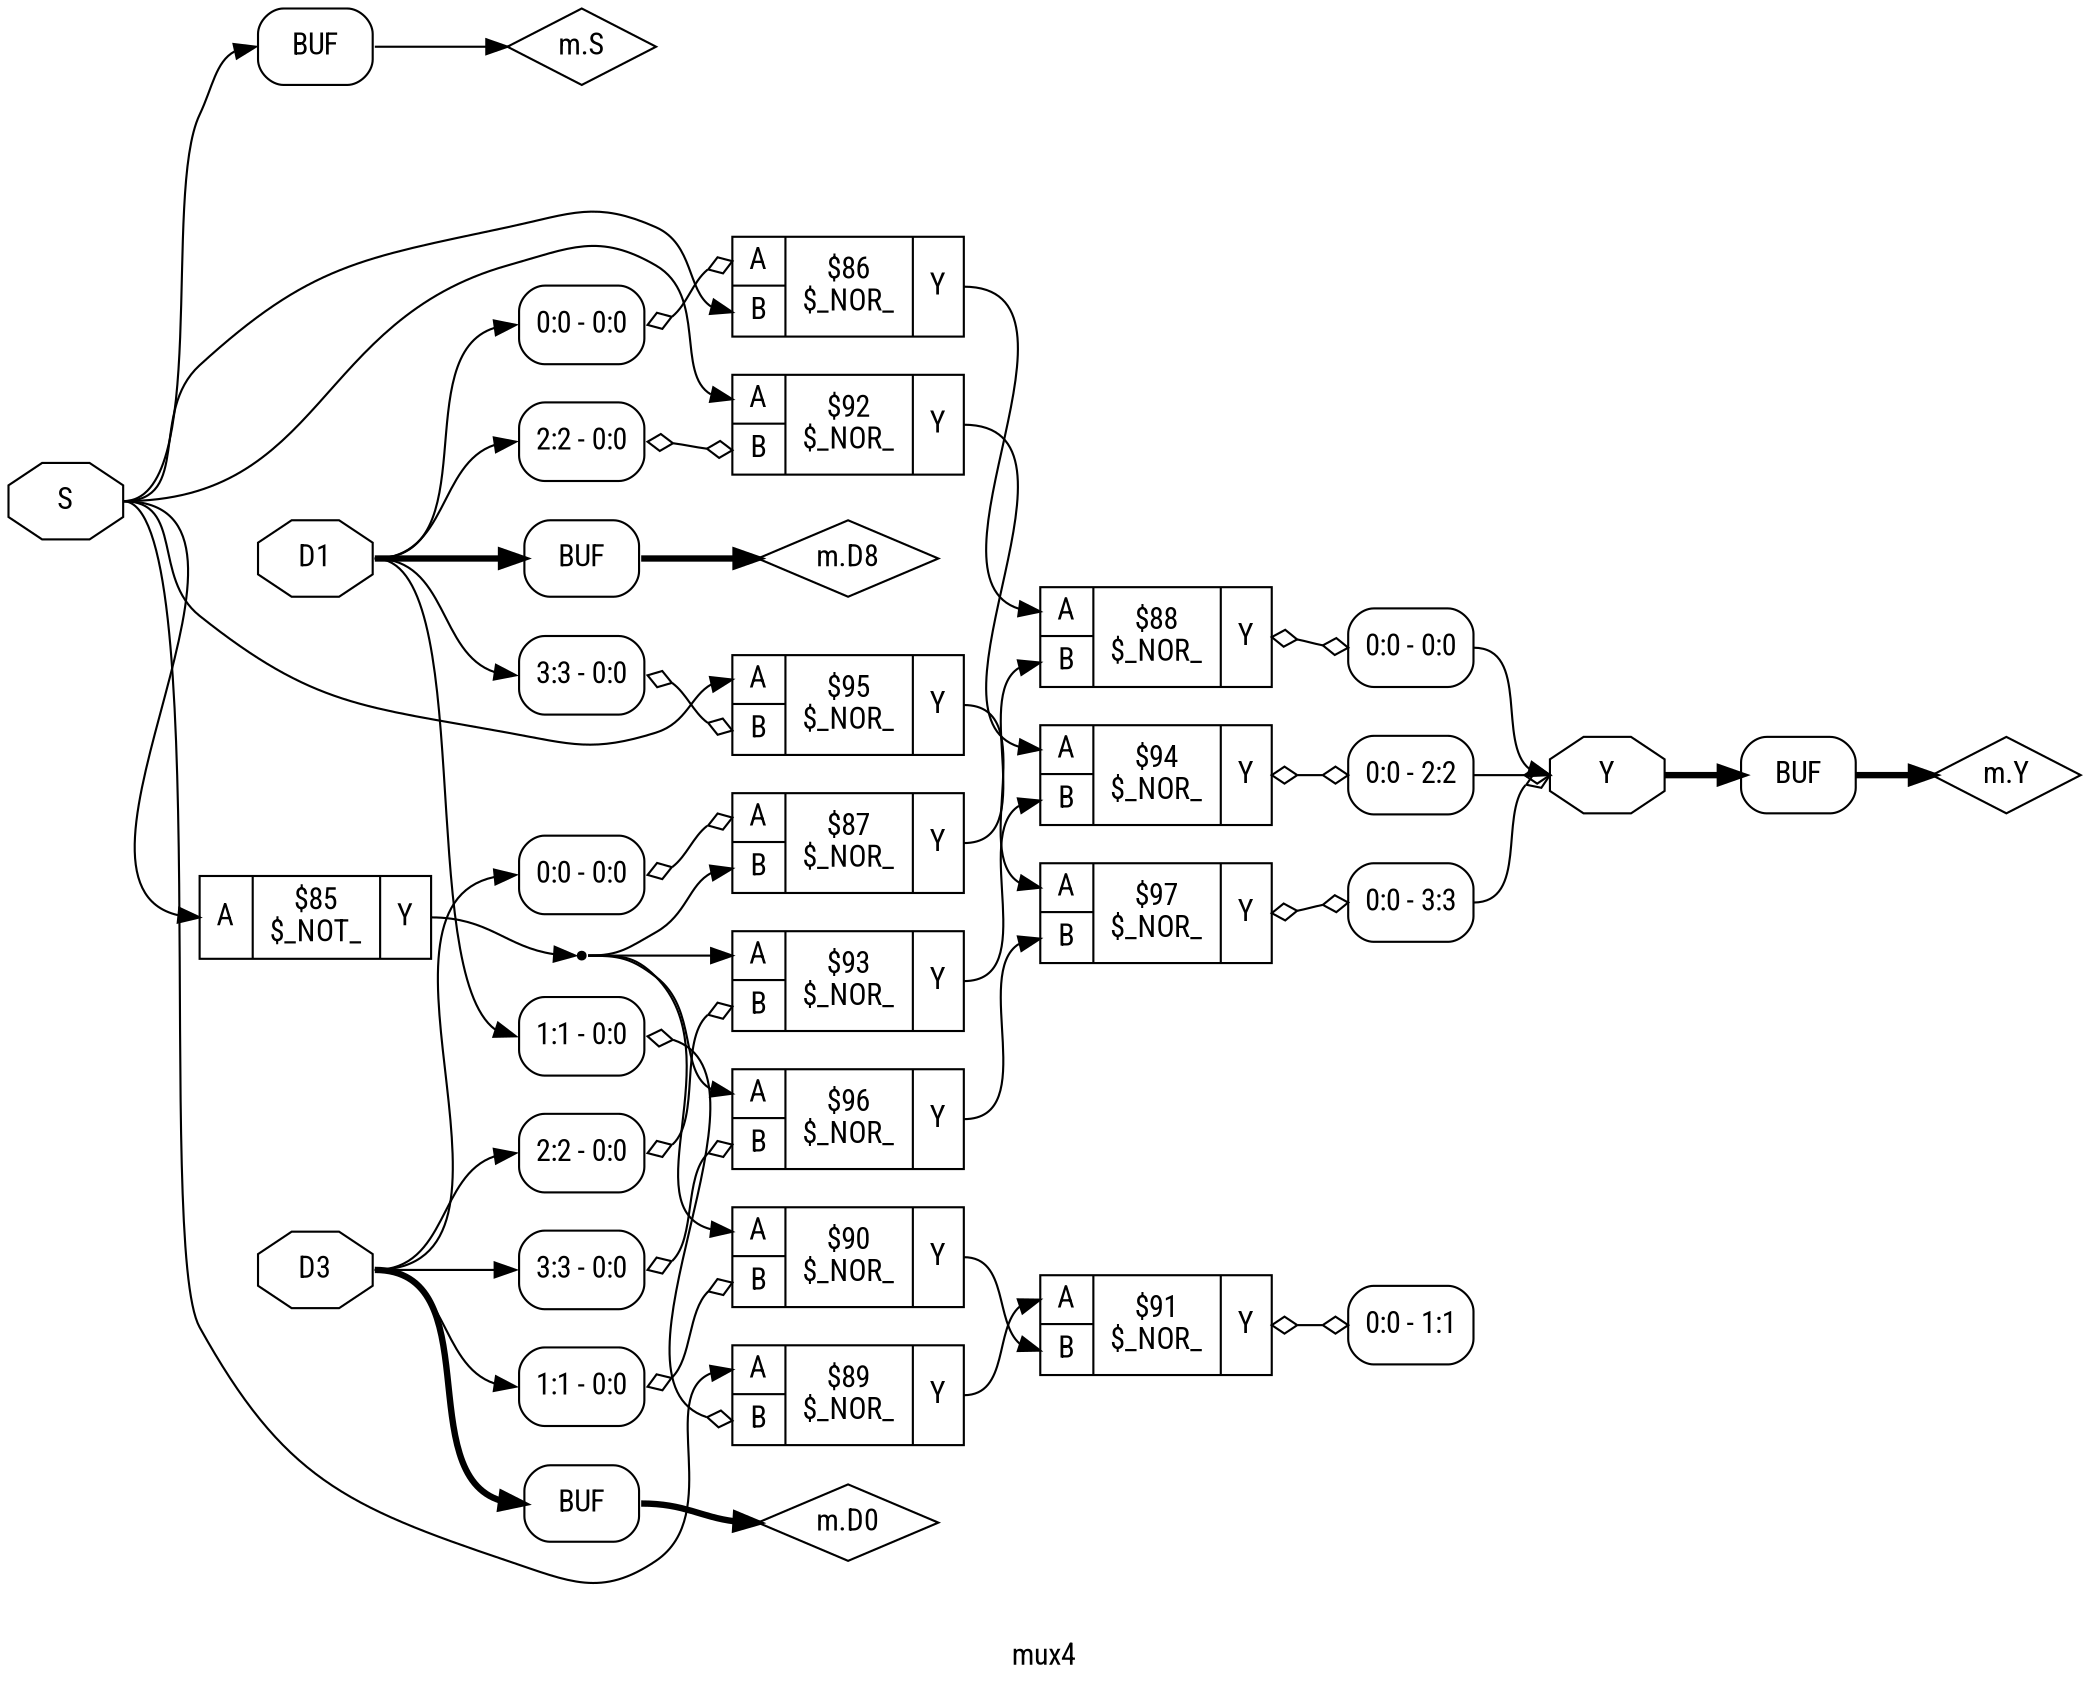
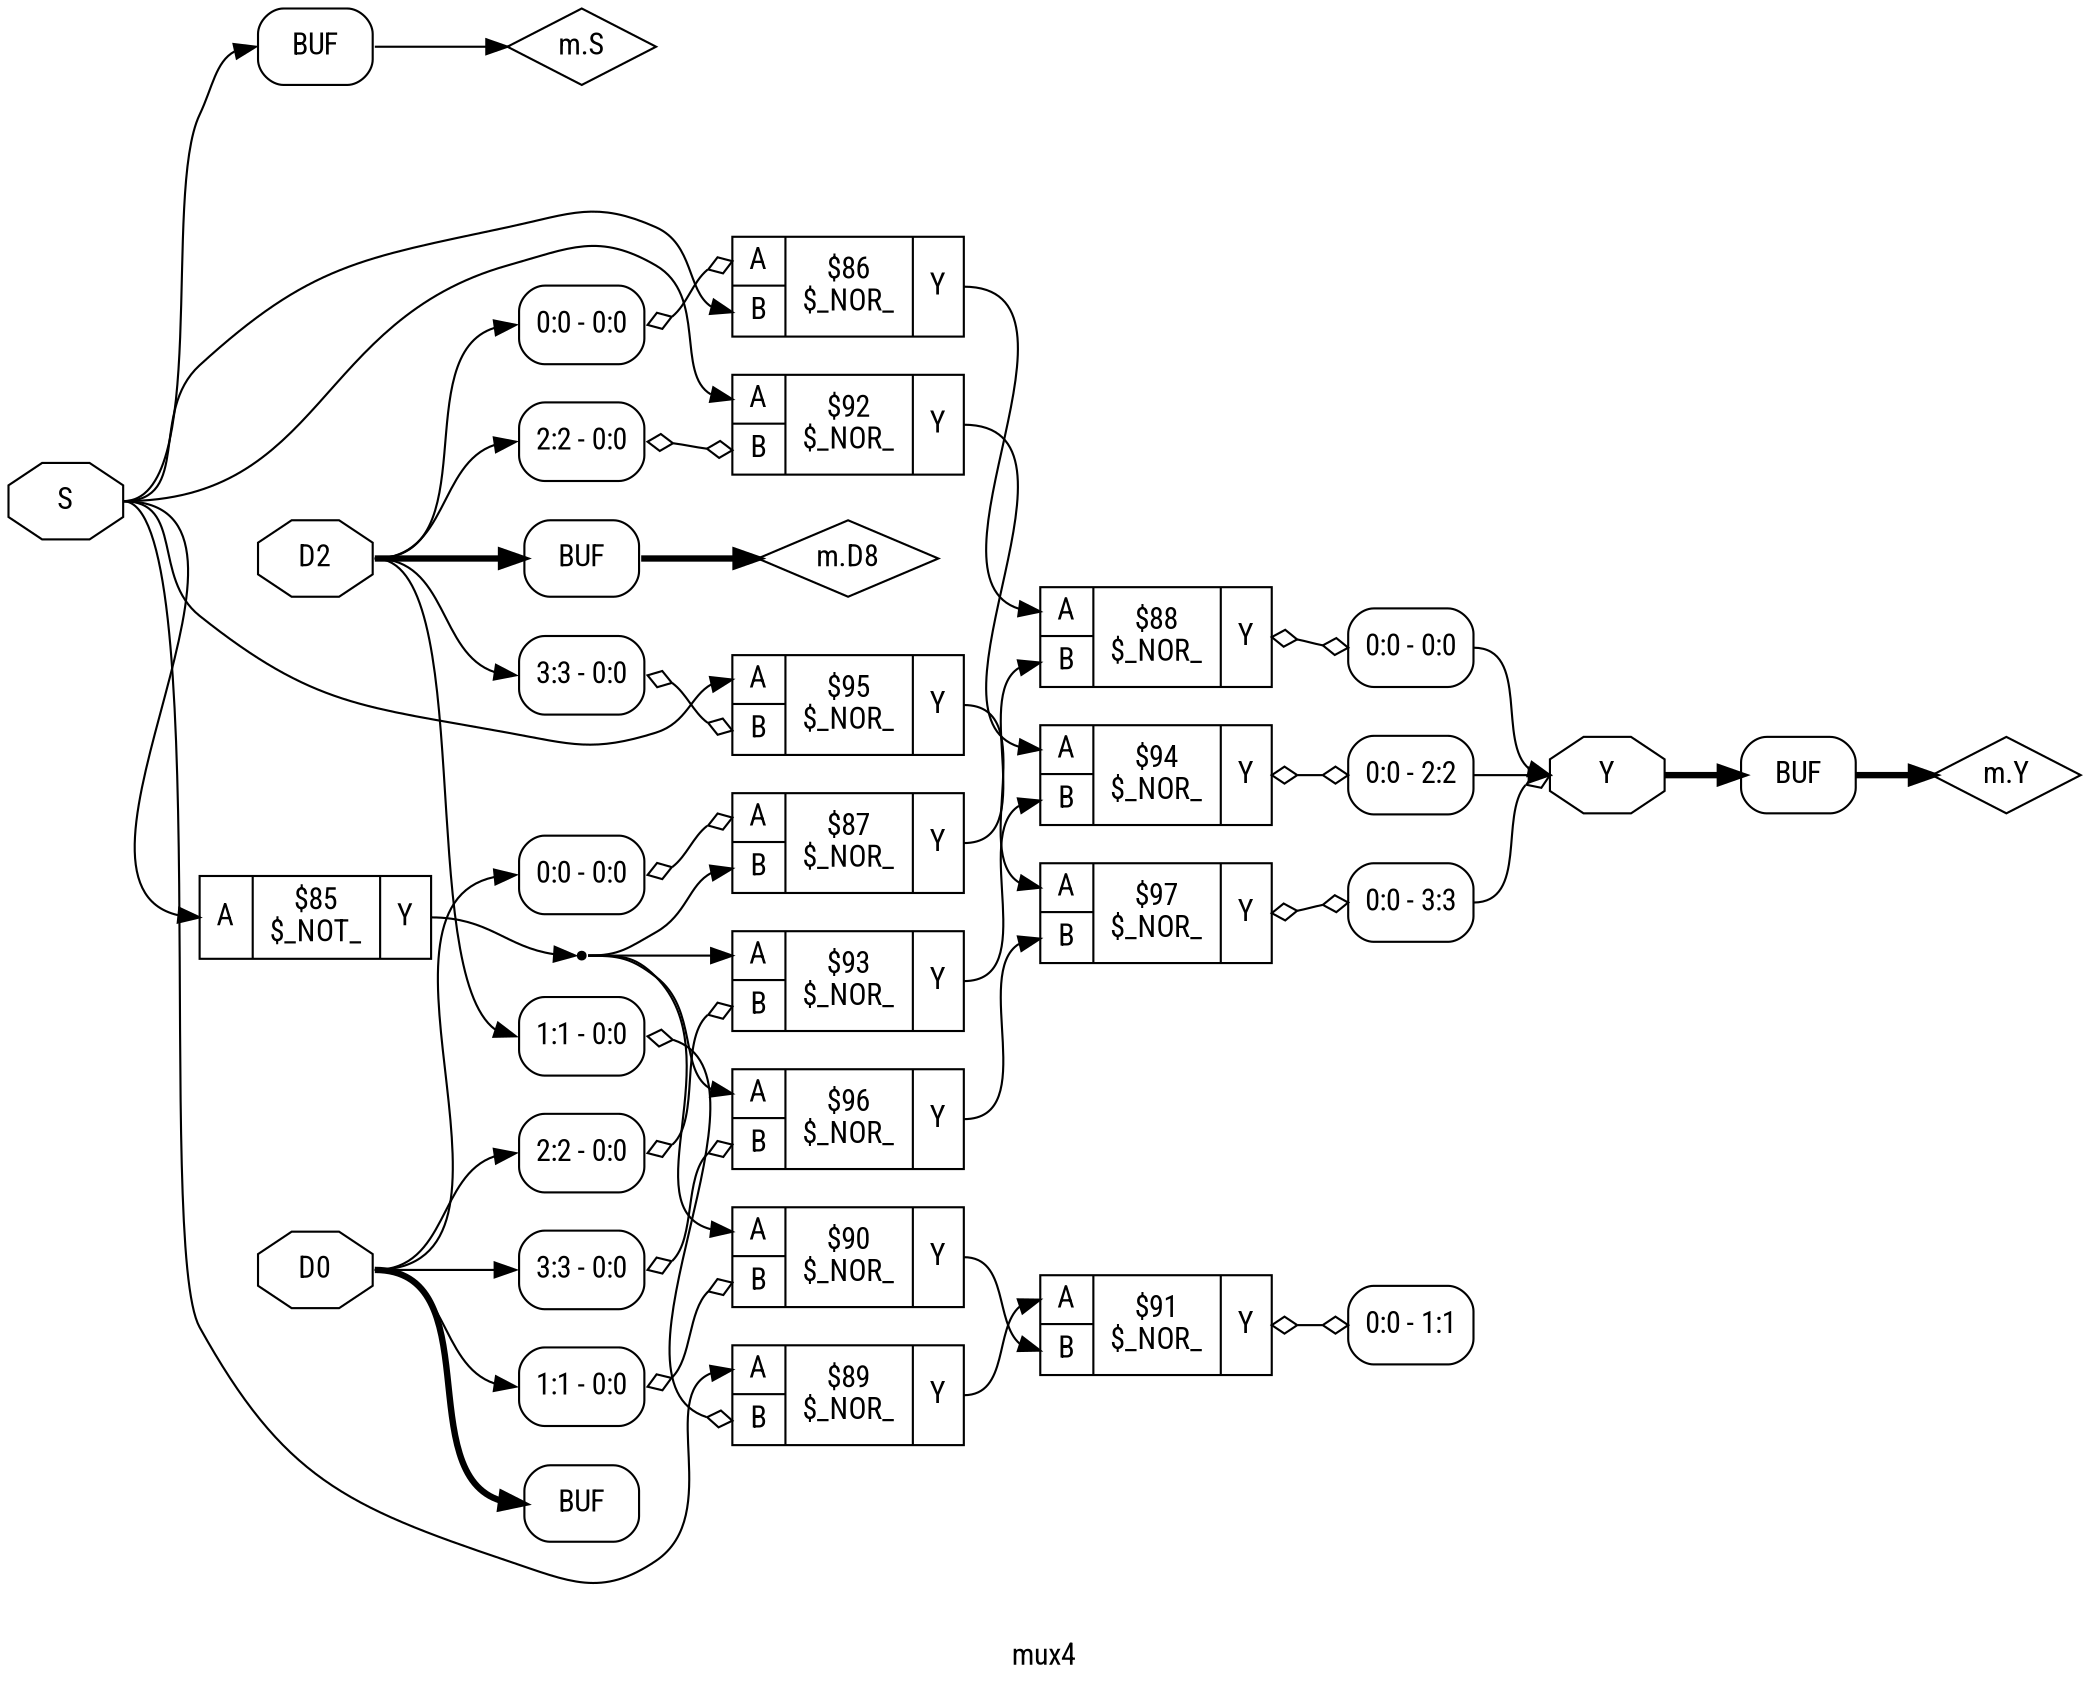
  digraph {
    fontname="Roboto Condensed"
    label=mux4
    rankdir=LR
    remincross=true
    node [fontname="Roboto Condensed" shape=record]
    edge [color=black fontname="Roboto Condensed" headport="p18:w" tailport=e]
-   n10 [color=black fontcolor=black label=D3 shape=octagon]
+   n10 [color=black fontcolor=black label=D0 shape=octagon]
    x1 [label="<s0> 0:0 - 0:0 " style=rounded]
    x4 [label="<s0> 1:1 - 0:0 " style=rounded]
    x7 [label="<s0> 2:2 - 0:0 " style=rounded]
    x10 [label="<s0> 3:3 - 0:0 " style=rounded]
    x12 [label=BUF shape=box style=rounded]
    c22 [label="{{<p18> A|<p20> B}|$87\n$_NOR_|{<p13> Y}}"]
    c25 [label="{{<p18> A|<p20> B}|$90\n$_NOR_|{<p13> Y}}"]
    c28 [label="{{<p18> A|<p20> B}|$93\n$_NOR_|{<p13> Y}}"]
    c31 [label="{{<p18> A|<p20> B}|$96\n$_NOR_|{<p13> Y}}"]
-   n14 [color=black fontcolor=black label="m.D0" shape=diamond]
-   n11 [color=black fontcolor=black label=D1 shape=octagon]
+   n11 [color=black fontcolor=black label=D2 shape=octagon]
    x0 [label="<s0> 0:0 - 0:0 " style=rounded]
    x3 [label="<s0> 1:1 - 0:0 " style=rounded]
    x6 [label="<s0> 2:2 - 0:0 " style=rounded]
    x9 [label="<s0> 3:3 - 0:0 " style=rounded]
    x13 [label=BUF shape=box style=rounded]
    c21 [label="{{<p18> A|<p20> B}|$86\n$_NOR_|{<p13> Y}}"]
    c24 [label="{{<p18> A|<p20> B}|$89\n$_NOR_|{<p13> Y}}"]
    c27 [label="{{<p18> A|<p20> B}|$92\n$_NOR_|{<p13> Y}}"]
    c30 [label="{{<p18> A|<p20> B}|$95\n$_NOR_|{<p13> Y}}"]
    n15 [color=black fontcolor=black label="m.D8" shape=diamond]
    n12 [color=black fontcolor=black label=S shape=octagon]
    c19 [label="{{<p18> A}|$85\n$_NOT_|{<p13> Y}}"]
    x14 [label=BUF shape=box style=rounded]
    n1 [shape=point]
    c23 [label="{{<p18> A|<p20> B}|$88\n$_NOR_|{<p13> Y}}"]
    c26 [label="{{<p18> A|<p20> B}|$91\n$_NOR_|{<p13> Y}}"]
    c29 [label="{{<p18> A|<p20> B}|$94\n$_NOR_|{<p13> Y}}"]
    c32 [label="{{<p18> A|<p20> B}|$97\n$_NOR_|{<p13> Y}}"]
    n16 [color=black fontcolor=black label="m.S" shape=diamond]
    n13 [color=black fontcolor=black label=Y shape=octagon]
    x15 [label=BUF shape=box style=rounded]
    n17 [color=black fontcolor=black label="m.Y" shape=diamond]
    x2 [label="<s0> 0:0 - 0:0 " style=rounded]
    x5 [label="<s0> 0:0 - 1:1 " style=rounded]
    x8 [label="<s0> 0:0 - 2:2 " style=rounded]
    x11 [label="<s0> 0:0 - 3:3 " style=rounded]
    n10 -> x1 [headport="s0:w"]
    n10 -> x4 [headport="s0:w"]
    n10 -> x7 [headport="s0:w"]
    n10 -> x10 [headport="s0:w"]
    n10 -> x12 [headport="w:w" style="setlinewidth(3)"]
    x1 -> c22 [arrowhead=odiamond arrowtail=odiamond dir=both]
    x4 -> c25 [arrowhead=odiamond arrowtail=odiamond dir=both headport="p20:w"]
    x7 -> c28 [arrowhead=odiamond arrowtail=odiamond dir=both headport="p20:w"]
    x10 -> c31 [arrowhead=odiamond arrowtail=odiamond dir=both headport="p20:w"]
-   x12 -> n14 [headport=w style="setlinewidth(3)" tailport="e:e"]
    c22 -> c23 [headport="p20:w" tailport="p13:e"]
    c25 -> c26 [headport="p20:w" tailport="p13:e"]
    c28 -> c29 [headport="p20:w" tailport="p13:e"]
    c31 -> c32 [headport="p20:w" tailport="p13:e"]
    n11 -> x0 [headport="s0:w"]
    n11 -> x3 [headport="s0:w"]
    n11 -> x6 [headport="s0:w"]
    n11 -> x9 [headport="s0:w"]
    n11 -> x13 [headport="w:w" style="setlinewidth(3)"]
    x0 -> c21 [arrowhead=odiamond arrowtail=odiamond dir=both]
    x3 -> c24 [arrowhead=odiamond arrowtail=odiamond dir=both headport="p20:w"]
    x6 -> c27 [arrowhead=odiamond arrowtail=odiamond dir=both headport="p20:w"]
    x9 -> c30 [arrowhead=odiamond arrowtail=odiamond dir=both headport="p20:w"]
    x13 -> n15 [headport=w style="setlinewidth(3)" tailport="e:e"]
    c21 -> c23 [tailport="p13:e"]
    c24 -> c26 [tailport="p13:e"]
    c27 -> c29 [tailport="p13:e"]
    c30 -> c32 [tailport="p13:e"]
    n12 -> c21 [headport="p20:w"]
    n12 -> c24
    n12 -> c27
    n12 -> c30
    n12 -> c19
    n12 -> x14 [headport="w:w"]
    c19 -> n1 [headport=w tailport="p13:e"]
    x14 -> n16 [headport=w tailport="e:e"]
    n1 -> c22 [headport="p20:w"]
    n1 -> c25
    n1 -> c28
    n1 -> c31
    c23 -> x2 [arrowhead=odiamond arrowtail=odiamond dir=both headport=w tailport="p13:e"]
    c26 -> x5 [arrowhead=odiamond arrowtail=odiamond dir=both headport=w tailport="p13:e"]
    c29 -> x8 [arrowhead=odiamond arrowtail=odiamond dir=both headport=w tailport="p13:e"]
    c32 -> x11 [arrowhead=odiamond arrowtail=odiamond dir=both headport=w tailport="p13:e"]
    n13 -> x15 [headport="w:w" style="setlinewidth(3)"]
    x15 -> n17 [headport=w style="setlinewidth(3)" tailport="e:e"]
    x2 -> n13 [headport=w tailport="s0:e"]
-   x8 -> n13 [headport=w tailport="s0:e" arrowhead=odiamond]
+   x8 -> n13 [headport=w tailport="s0:e"]
    x11 -> n13 [arrowhead=odiamond headport=w tailport="s0:e"]
  }
